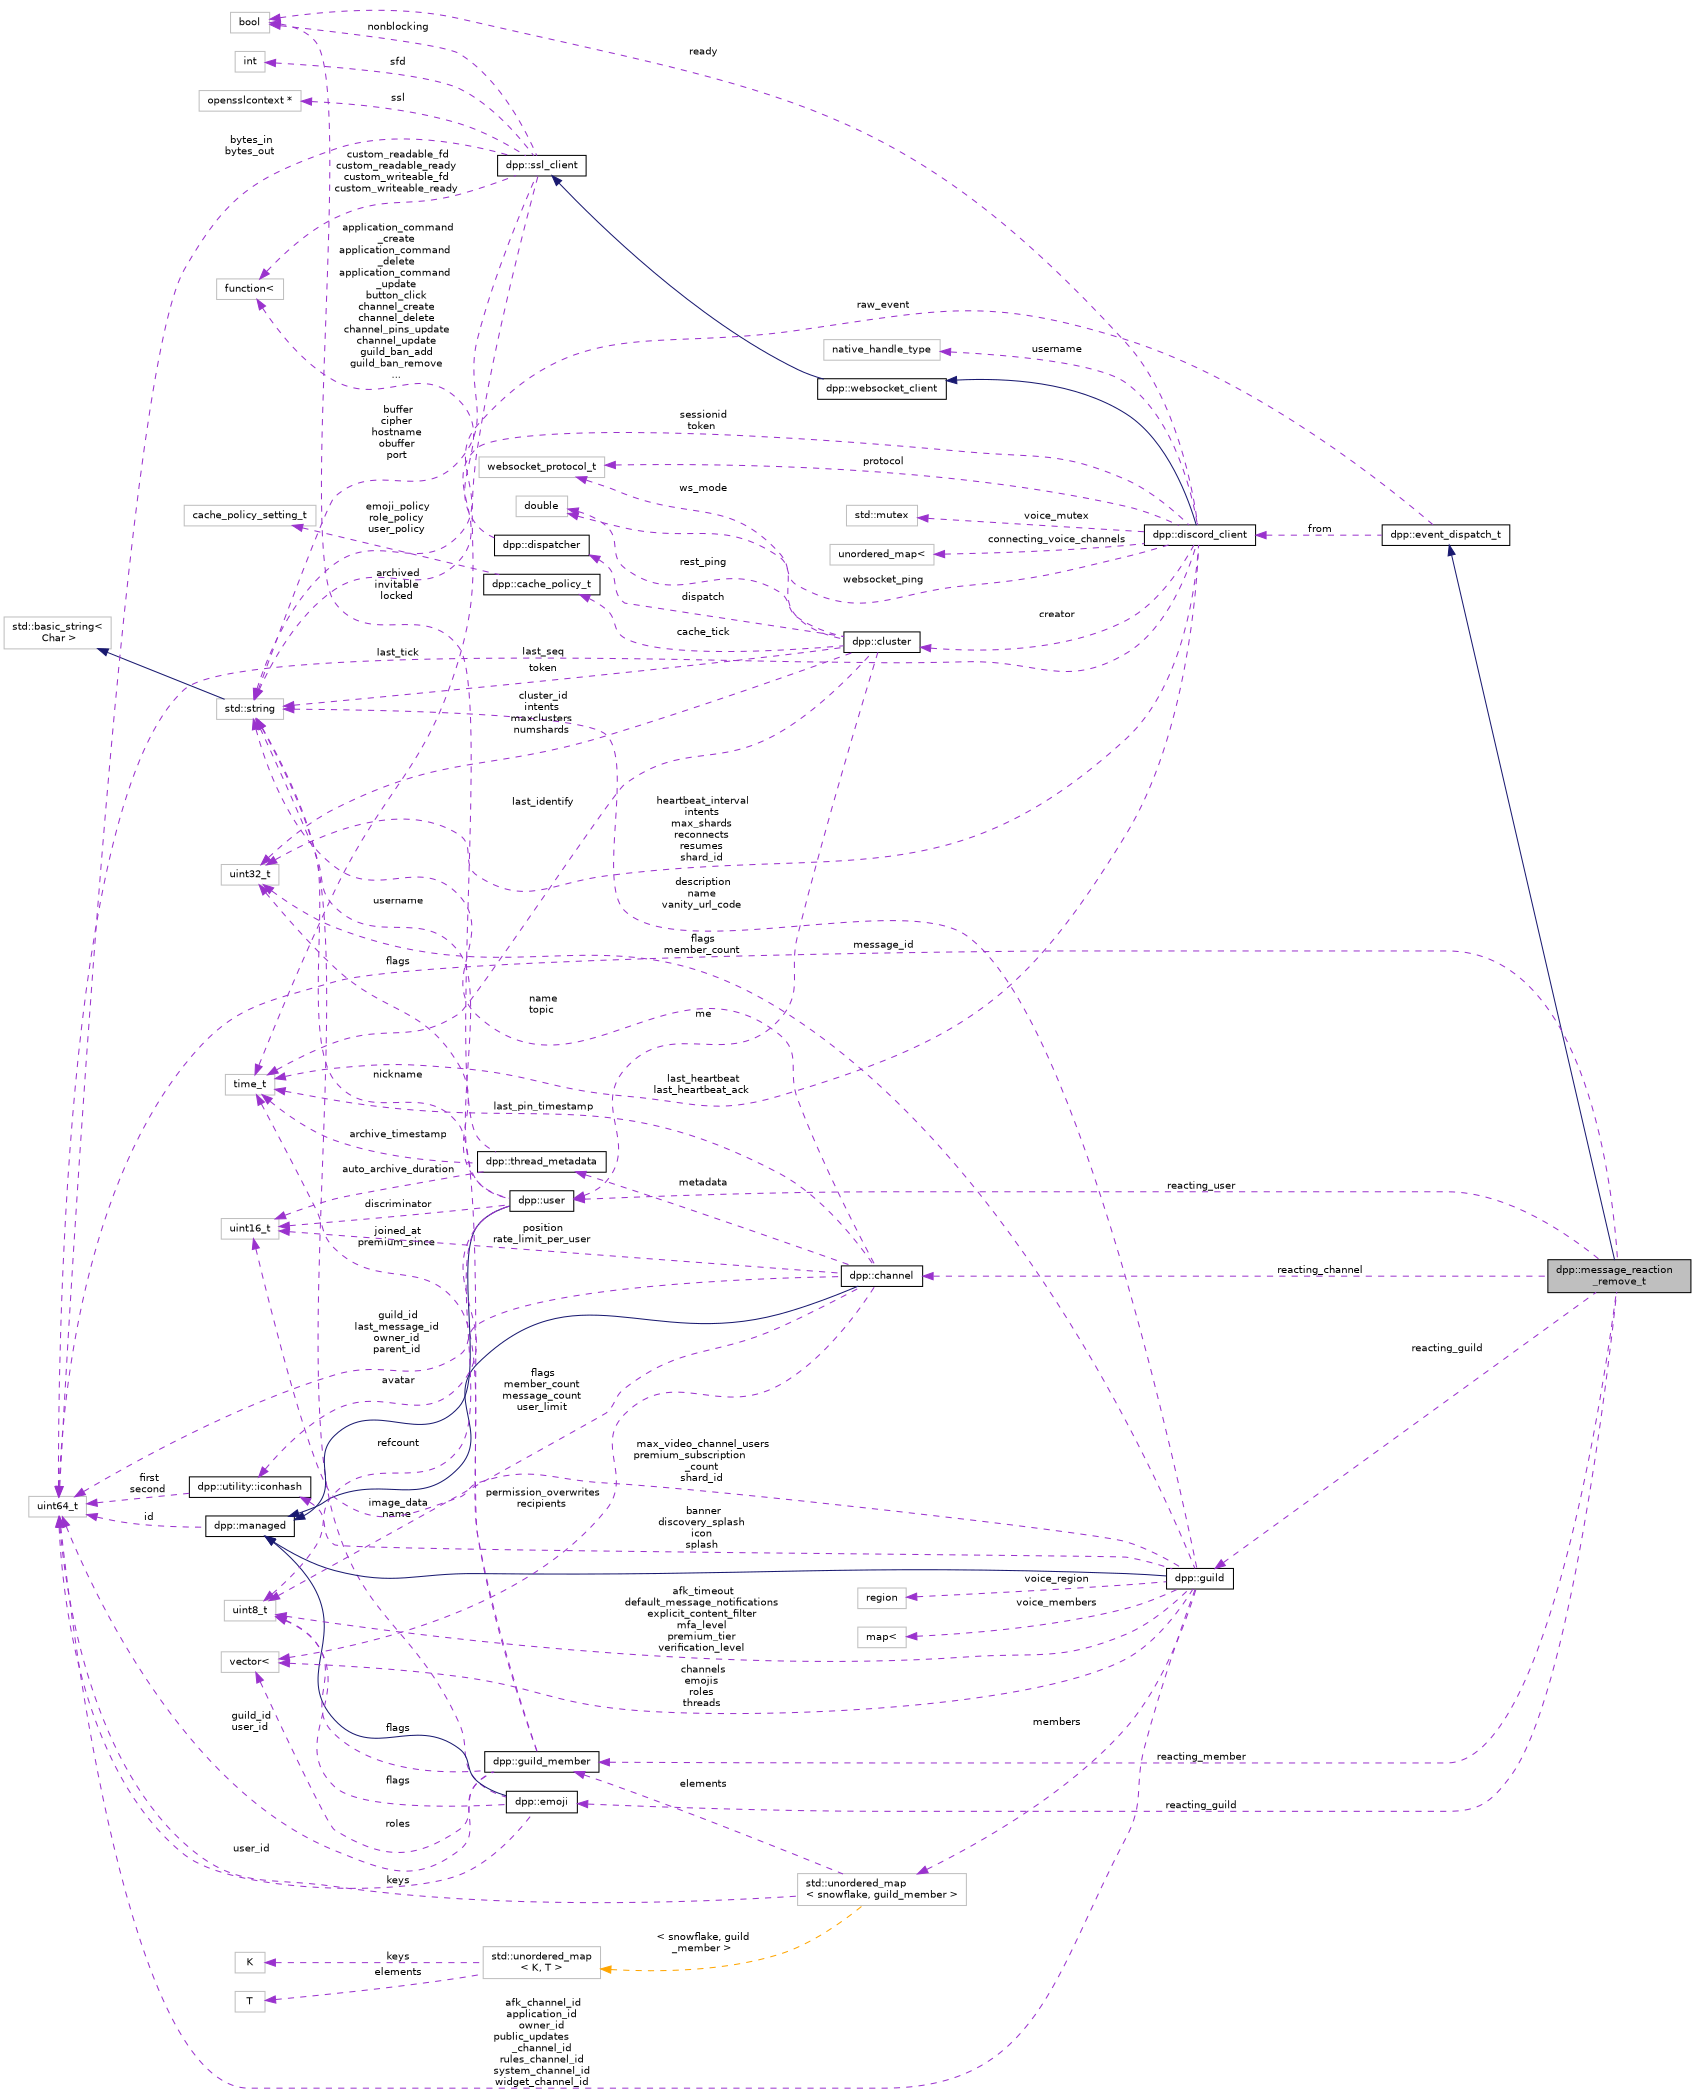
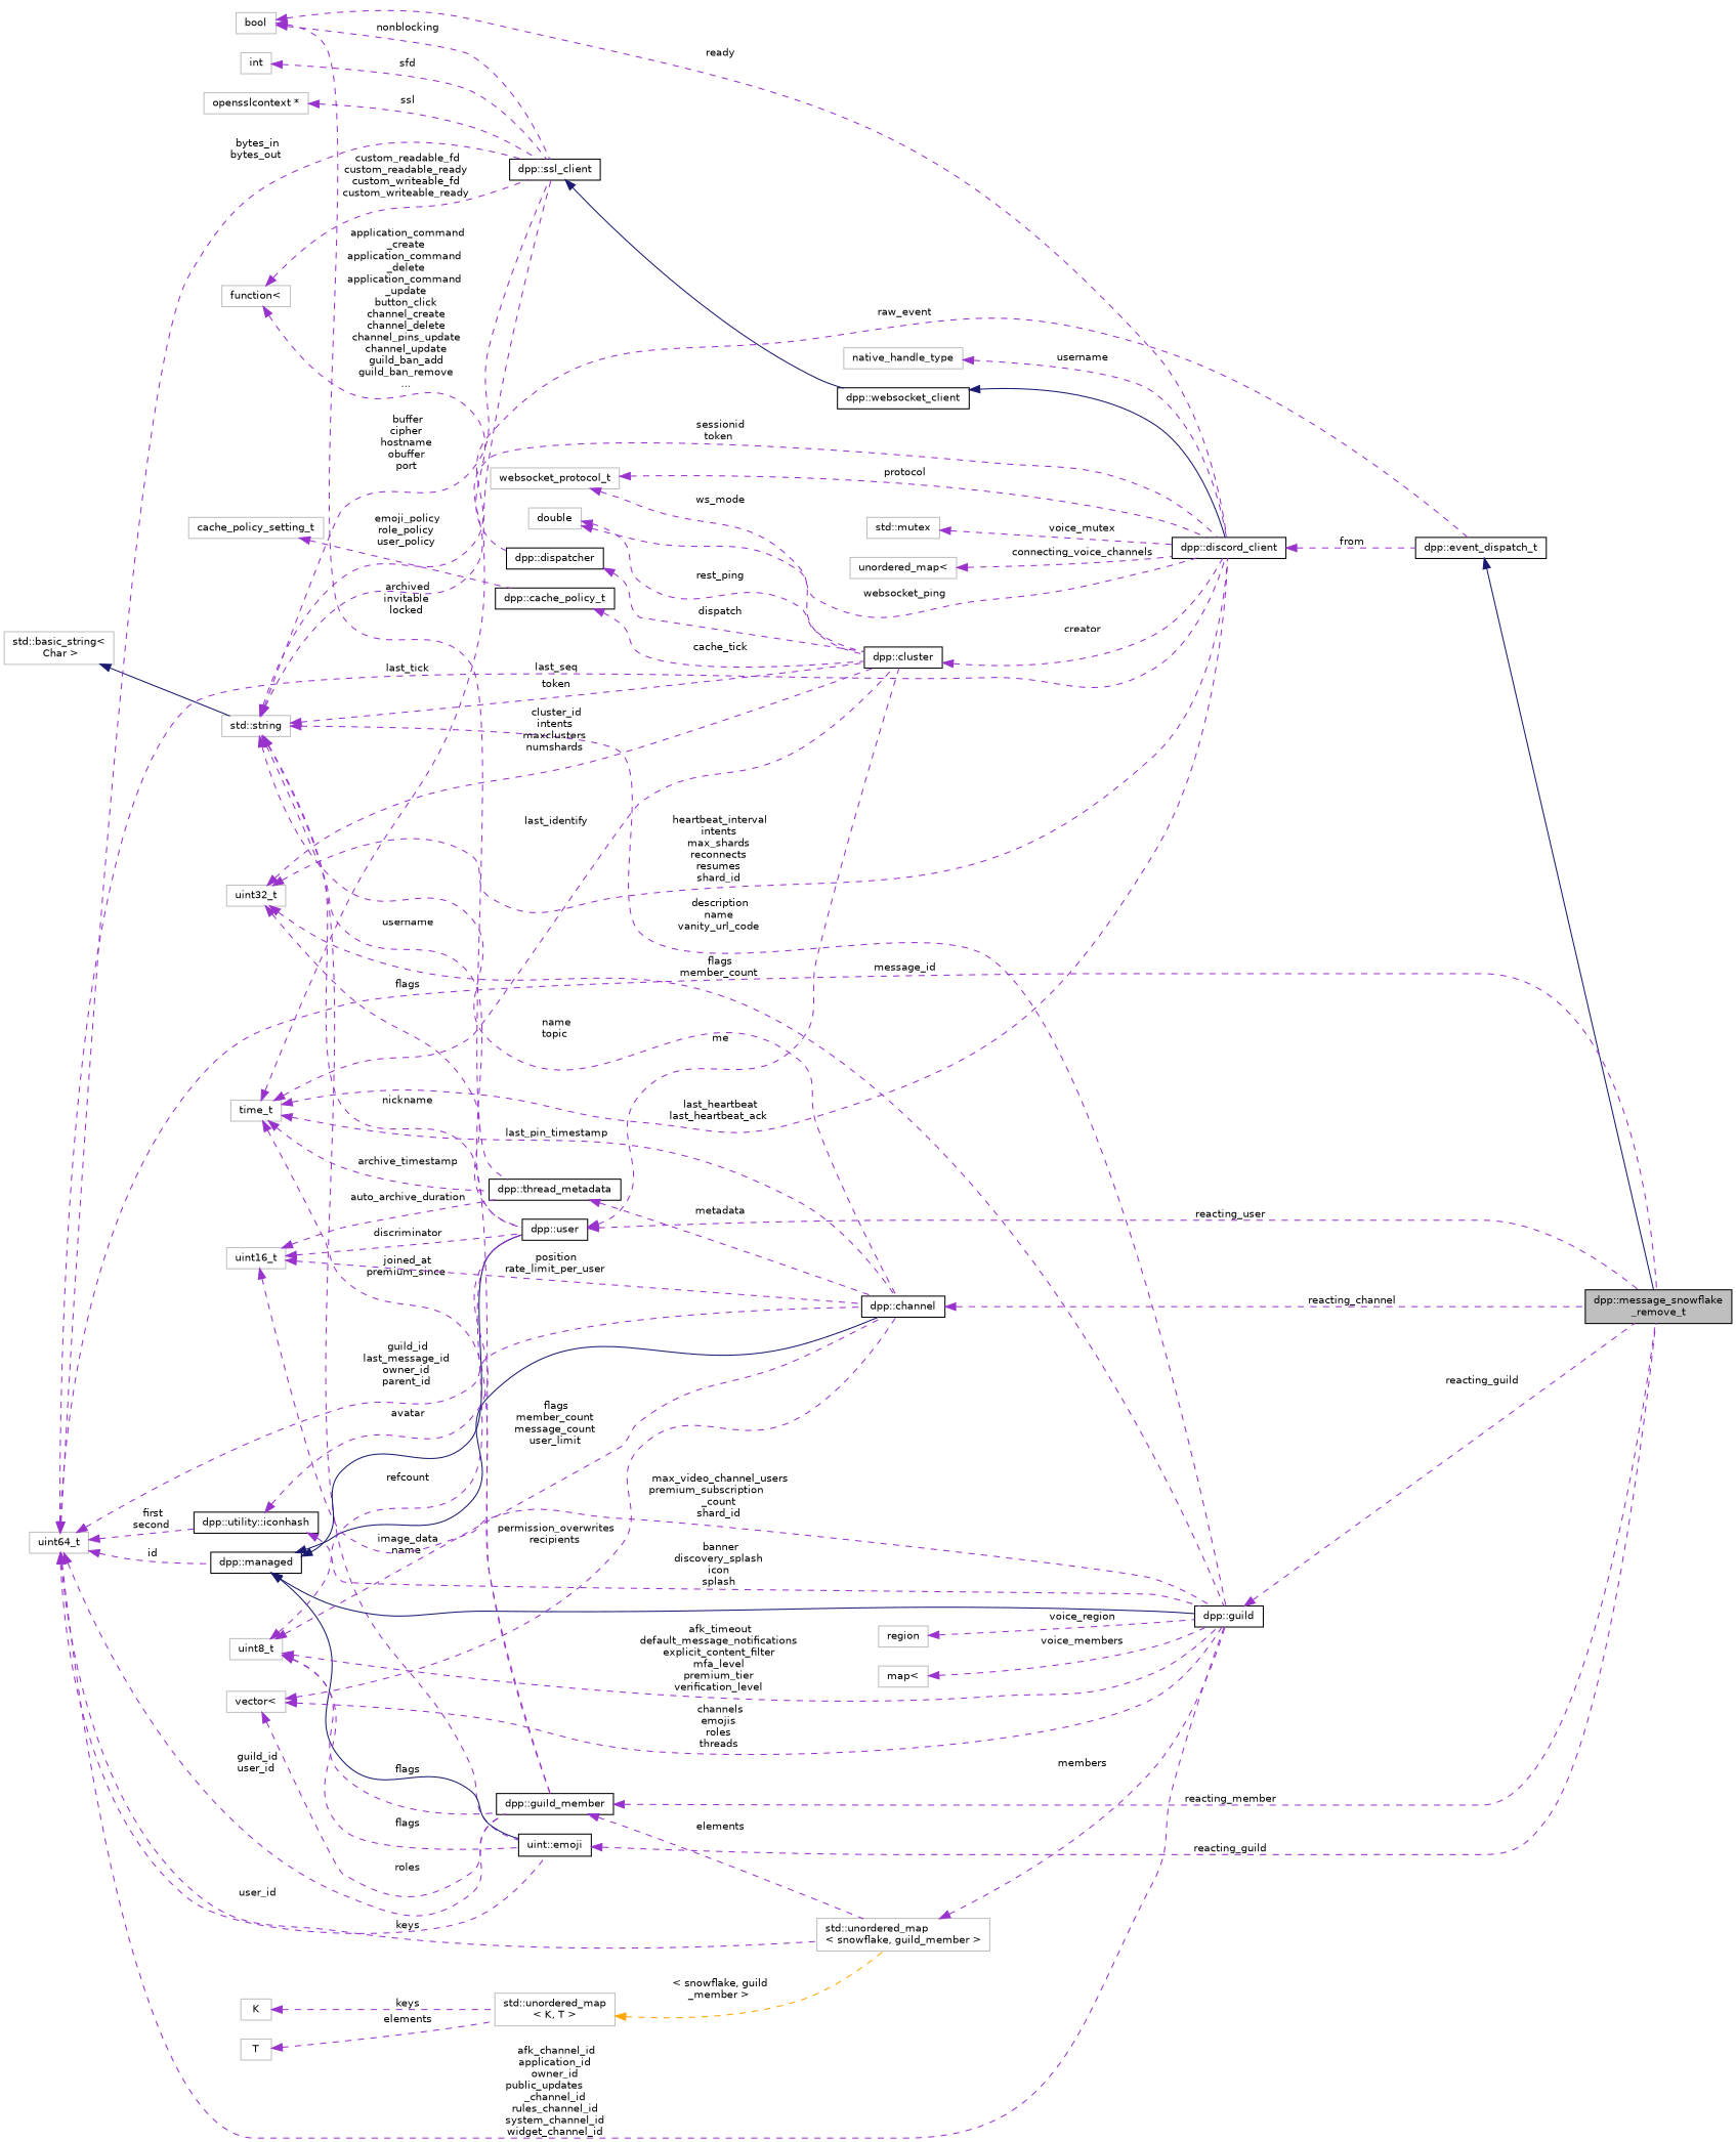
  digraph {
    rankdir=LR
    node [color=grey75 fontname=Helvetica fontsize=10 shape=record]
    edge [color=darkorchid3 dir=back fontname=Helvetica fontsize=10 labelfontname=Helvetica labelfontsize=10 style=dashed]
-   n1 [color=black fillcolor=grey75 fontcolor=black height=0.2 label="dpp::message_reaction\l_remove_t" style=filled width=0.4]
+   n1 [color=black fillcolor=grey75 fontcolor=black height=0.2 label="dpp::message_snowflake\l_remove_t" style=filled width=0.4]
    n2 [color=black height=0.2 label="dpp::event_dispatch_t" width=0.4]
    n3 [height=0.2 label="std::string" width=0.4]
    n4 [color=black height=0.2 label="dpp::discord_client" width=0.4]
    n5 [color=black height=0.2 label="dpp::ssl_client" width=0.4]
    n6 [color=black height=0.2 label="dpp::cluster" width=0.4]
    n7 [color=black height=0.2 label="dpp::user" width=0.4]
    n8 [color=black height=0.2 label="dpp::guild" width=0.4]
    n9 [color=black height=0.2 label="dpp::guild_member" width=0.4]
    n10 [color=black height=0.2 label="dpp::channel" width=0.4]
-   n11 [color=black height=0.2 label="dpp::emoji" width=0.4]
+   n11 [color=black height=0.2 label="uint::emoji" width=0.4]
    n12 [color=black height=0.2 label="dpp::websocket_client" width=0.4]
    n13 [height=0.2 label="std::unordered_map\l\< snowflake, guild_member \>" width=0.4]
    n14 [height=0.2 label="std::basic_string\<\l Char \>" width=0.4]
    n15 [height=0.2 label=bool width=0.4]
    n16 [color=black height=0.2 label="dpp::thread_metadata" width=0.4]
    n17 [height=0.2 label=int width=0.4]
    n18 [height=0.2 label="opensslcontext *" width=0.4]
    n19 [height=0.2 label=time_t width=0.4]
    n20 [height=0.2 label=uint64_t width=0.4]
    n21 [color=black height=0.2 label="dpp::managed" width=0.4]
    n22 [color=black height=0.2 label="dpp::utility::iconhash" width=0.4]
    n23 [height=0.2 label="function\<" width=0.4]
    n24 [color=black height=0.2 label="dpp::dispatcher" width=0.4]
    n25 [height=0.2 label=uint32_t width=0.4]
    n26 [height=0.2 label=double width=0.4]
    n27 [height=0.2 label=uint16_t width=0.4]
    n28 [height=0.2 label=uint8_t width=0.4]
    n29 [color=black height=0.2 label="dpp::cache_policy_t" width=0.4]
    n30 [height=0.2 label=cache_policy_setting_t width=0.4]
    n31 [height=0.2 label=websocket_protocol_t width=0.4]
    n32 [height=0.2 label=native_handle_type width=0.4]
    n33 [height=0.2 label="std::mutex" width=0.4]
    n34 [height=0.2 label="unordered_map\<" width=0.4]
    n35 [height=0.2 label=region width=0.4]
    n36 [height=0.2 label="vector\<" width=0.4]
    n37 [height=0.2 label="std::unordered_map\l\< K, T \>" width=0.4]
    n38 [height=0.2 label=K width=0.4]
    n39 [height=0.2 label=T width=0.4]
    n40 [height=0.2 label="map\<" width=0.4]
    n2 -> n1 [color=midnightblue style=solid]
    n3 -> n2 [label=" raw_event"]
    n3 -> n4 [label=" sessionid\ntoken"]
    n3 -> n5 [label=" buffer\ncipher\nhostname\nobuffer\nport"]
    n3 -> n6 [label=" token"]
    n3 -> n7 [label=" username"]
    n3 -> n8 [label=" description\nname\nvanity_url_code"]
    n3 -> n9 [label=" nickname"]
    n3 -> n10 [label=" name\ntopic"]
    n3 -> n11 [label=" image_data\nname"]
    n4 -> n2 [label=" from"]
    n5 -> n12 [color=midnightblue style=solid]
    n6 -> n4 [label=" creator"]
    n7 -> n1 [label=" reacting_user"]
    n7 -> n6 [label=" me"]
    n8 -> n1 [label=" reacting_guild"]
    n9 -> n1 [label=" reacting_member"]
    n9 -> n13 [label=" elements"]
    n10 -> n1 [label=" reacting_channel"]
    n11 -> n1 [label=" reacting_guild"]
    n12 -> n4 [color=midnightblue style=solid]
    n13 -> n8 [label=" members"]
    n14 -> n3 [color=midnightblue style=solid]
    n15 -> n4 [label=" ready"]
    n15 -> n5 [label=" nonblocking"]
    n15 -> n16 [label=" archived\ninvitable\nlocked"]
    n16 -> n10 [label=" metadata"]
    n17 -> n5 [label=" sfd"]
    n18 -> n5 [label=" ssl"]
    n19 -> n4 [label=" last_heartbeat\nlast_heartbeat_ack"]
    n19 -> n5 [label=" last_tick"]
    n19 -> n6 [label=" last_identify"]
    n19 -> n9 [label=" joined_at\npremium_since"]
    n19 -> n10 [label=" last_pin_timestamp"]
    n19 -> n16 [label=" archive_timestamp"]
    n20 -> n1 [label=" message_id"]
    n20 -> n4 [label=" last_seq"]
    n20 -> n5 [label=" bytes_in\nbytes_out"]
    n20 -> n8 [label=" afk_channel_id\napplication_id\nowner_id\npublic_updates\l_channel_id\nrules_channel_id\nsystem_channel_id\nwidget_channel_id"]
    n20 -> n9 [label=" guild_id\nuser_id"]
    n20 -> n10 [label=" guild_id\nlast_message_id\nowner_id\nparent_id"]
    n20 -> n11 [label=" user_id"]
    n20 -> n13 [label=" keys"]
    n20 -> n21 [label=" id"]
    n20 -> n22 [label=" first\nsecond"]
    n21 -> n7 [color=midnightblue style=solid]
    n21 -> n8 [color=midnightblue style=solid]
    n21 -> n10 [color=midnightblue style=solid]
    n21 -> n11 [color=midnightblue style=solid]
    n22 -> n7 [label=" avatar"]
    n22 -> n8 [label=" banner\ndiscovery_splash\nicon\nsplash"]
    n23 -> n5 [label=" custom_readable_fd\ncustom_readable_ready\ncustom_writeable_fd\ncustom_writeable_ready"]
    n23 -> n24 [label=" application_command\l_create\napplication_command\l_delete\napplication_command\l_update\nbutton_click\nchannel_create\nchannel_delete\nchannel_pins_update\nchannel_update\nguild_ban_add\nguild_ban_remove\n..."]
    n24 -> n6 [label=" dispatch"]
    n25 -> n4 [label=" heartbeat_interval\nintents\nmax_shards\nreconnects\nresumes\nshard_id"]
    n25 -> n6 [label=" cluster_id\nintents\nmaxclusters\nnumshards"]
    n25 -> n7 [label=" flags"]
    n25 -> n8 [label=" flags\nmember_count"]
    n26 -> n4 [label=" websocket_ping"]
    n26 -> n6 [label=" rest_ping"]
    n27 -> n7 [label=" discriminator"]
    n27 -> n8 [label=" max_video_channel_users\npremium_subscription\l_count\nshard_id"]
    n27 -> n10 [label=" position\nrate_limit_per_user"]
    n27 -> n16 [label=" auto_archive_duration"]
    n28 -> n7 [label=" refcount"]
    n28 -> n8 [label=" afk_timeout\ndefault_message_notifications\nexplicit_content_filter\nmfa_level\npremium_tier\nverification_level"]
    n28 -> n9 [label=" flags"]
    n28 -> n10 [label=" flags\nmember_count\nmessage_count\nuser_limit"]
    n28 -> n11 [label=" flags"]
    n29 -> n6 [label=" cache_tick"]
    n30 -> n29 [label=" emoji_policy\nrole_policy\nuser_policy"]
    n31 -> n4 [label=" protocol"]
    n31 -> n6 [label=" ws_mode"]
    n32 -> n4 [label=" username"]
    n33 -> n4 [label=" voice_mutex"]
    n34 -> n4 [label=" connecting_voice_channels"]
    n35 -> n8 [label=" voice_region"]
    n36 -> n8 [label=" channels\nemojis\nroles\nthreads"]
    n36 -> n9 [label=" roles"]
    n36 -> n10 [label=" permission_overwrites\nrecipients"]
    n37 -> n13 [color=orange label=" \< snowflake, guild\l_member \>"]
    n38 -> n37 [label=" keys"]
    n39 -> n37 [label=" elements"]
    n40 -> n8 [label=" voice_members"]
  }
